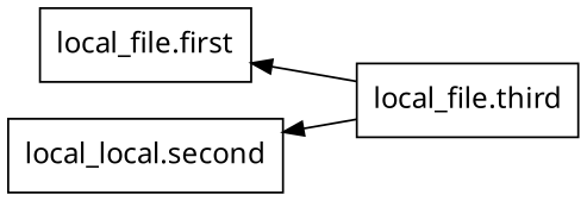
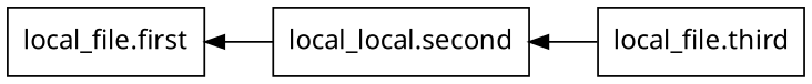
  digraph {
    rankdir=RL
    node [fontname="sans-serif" shape=rect]
    n1 [label="local_file.first"]
    n2 [label="local_local.second"]
    n3 [label="local_file.third"]
-   n3 -> n1
+   n2 -> n1
    n3 -> n2
  }
